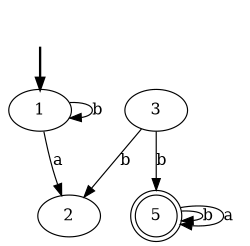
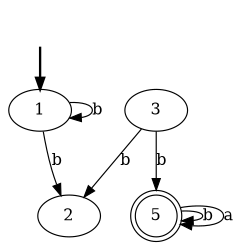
  digraph {
    rankdir=TB
    fake [style=invisible]
    1 [root=true]
    2
    3
    5 [shape=doublecircle]
    fake -> 1 [style=bold]
    1 -> 1 [label=b]
-   1 -> 2 [label=a]
+   1 -> 2 [label=b]
    3 -> 2 [label=b]
    3 -> 5 [label=b]
    5 -> 5 [label=b]
    5 -> 5 [label=a]
  }
